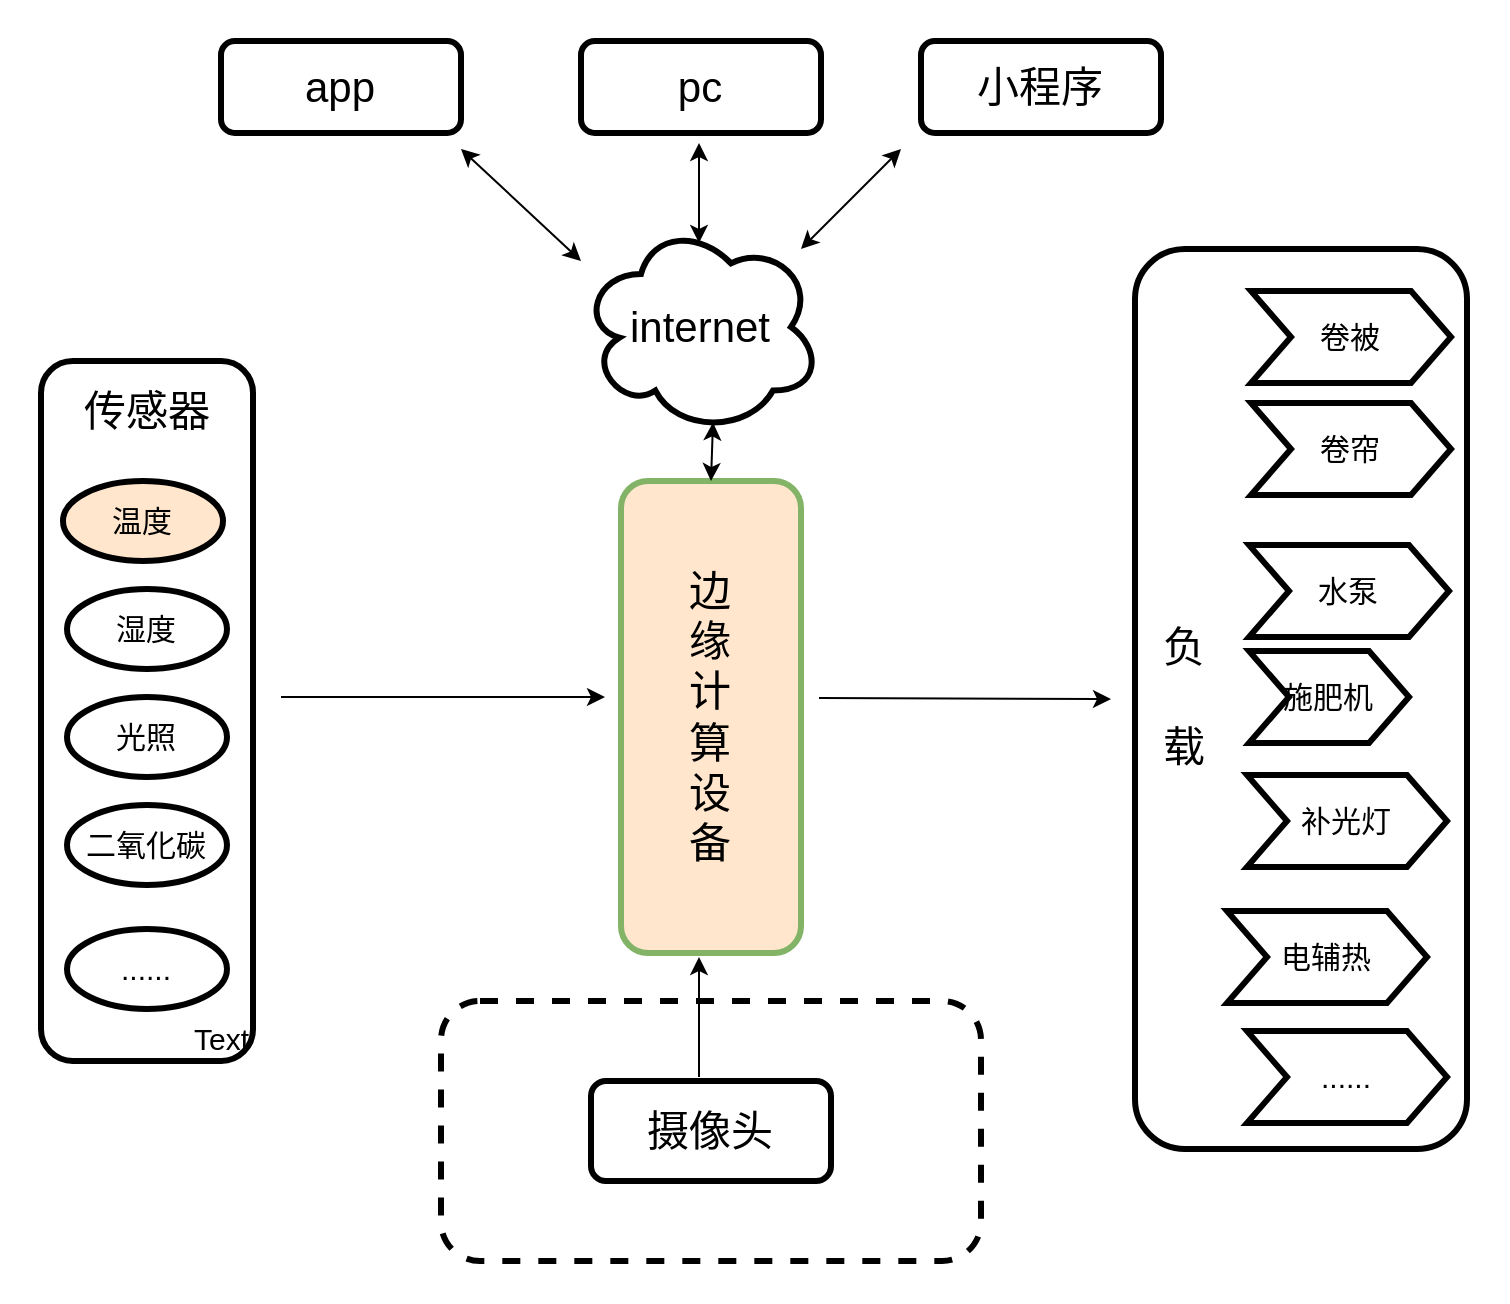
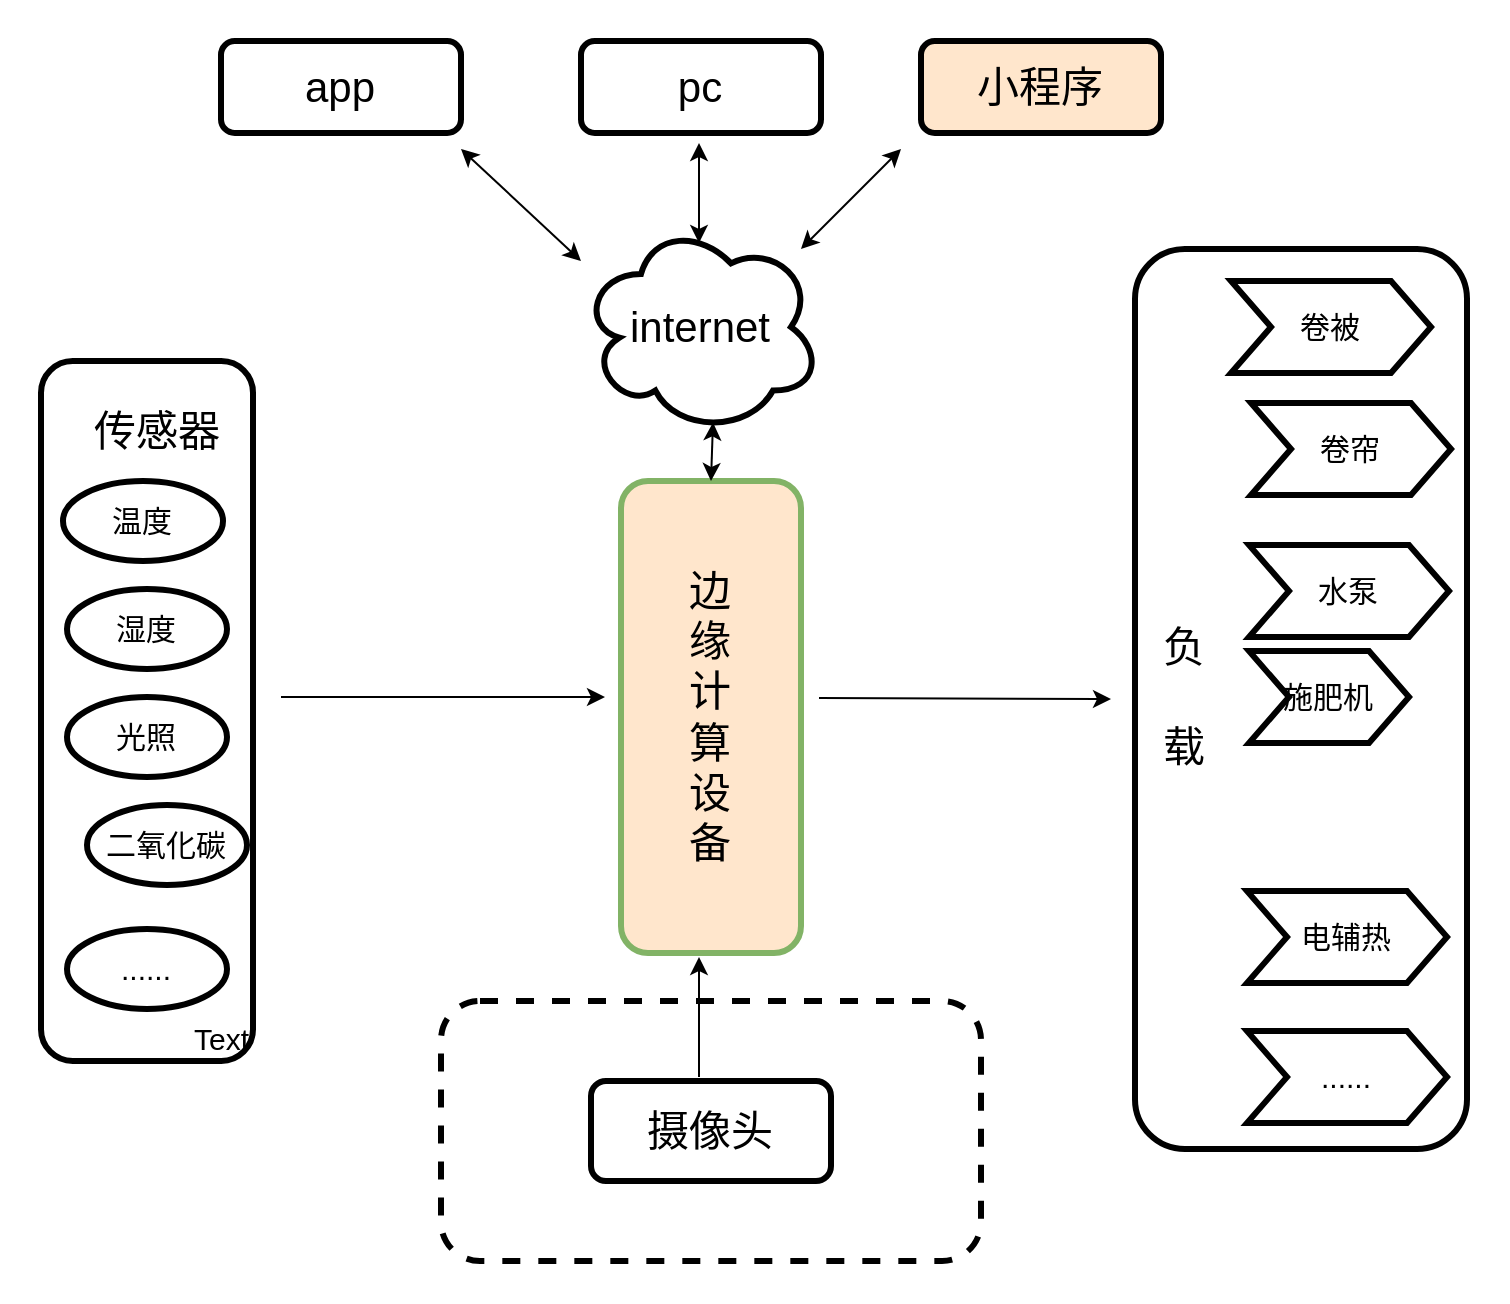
  <mxCell id="0" />
  <mxCell id="1" parent="0" />
  <mxCell id="2" value="边&lt;br style=&quot;font-size: 21px&quot;&gt;缘&lt;br style=&quot;font-size: 21px&quot;&gt;计&lt;br style=&quot;font-size: 21px&quot;&gt;算&lt;br&gt;设&lt;br&gt;备" style="rounded=1;whiteSpace=wrap;html=1;fontFamily=Helvetica;labelBorderColor=none;strokeWidth=3;fillColor=#ffe6cc;strokeColor=#82b366;fontSize=21;" vertex="1" parent="1"><mxGeometry x="310" y="240" width="90" height="236" as="geometry" /></mxCell>
  <mxCell id="3" value="internet" style="ellipse;shape=cloud;whiteSpace=wrap;html=1;strokeWidth=3;fontFamily=Helvetica;fontSize=21;" vertex="1" parent="1"><mxGeometry x="290" y="110" width="120" height="106" as="geometry" /></mxCell>
  <mxCell id="4" value="pc" style="rounded=1;whiteSpace=wrap;html=1;strokeWidth=3;fontFamily=Helvetica;fontSize=21;" vertex="1" parent="1"><mxGeometry x="290" y="20" width="120" height="46" as="geometry" /></mxCell>
  <mxCell id="5" value="app" style="rounded=1;whiteSpace=wrap;html=1;strokeWidth=3;fontFamily=Helvetica;fontSize=21;" vertex="1" parent="1"><mxGeometry x="110" y="20" width="120" height="46" as="geometry" /></mxCell>
- <mxCell id="6" value="小程序" style="rounded=1;whiteSpace=wrap;html=1;strokeWidth=3;fontFamily=Helvetica;fontSize=21;" vertex="1" parent="1"><mxGeometry x="460" y="20" width="120" height="46" as="geometry" /></mxCell>
+ <mxCell id="6" value="小程序" style="rounded=1;whiteSpace=wrap;html=1;strokeWidth=3;fontFamily=Helvetica;fontSize=21;fillColor=#ffe6cc;" vertex="1" parent="1"><mxGeometry x="460" y="20" width="120" height="46" as="geometry" /></mxCell>
  <mxCell id="7" value="摄像头" style="rounded=1;whiteSpace=wrap;html=1;strokeWidth=3;fontFamily=Helvetica;fontSize=21;" vertex="1" parent="1"><mxGeometry x="295" y="540" width="120" height="50" as="geometry" /></mxCell>
  <mxCell id="8" value="" style="endArrow=classic;startArrow=classic;html=1;fontFamily=Helvetica;fontSize=21;entryX=0.55;entryY=0.95;entryDx=0;entryDy=0;entryPerimeter=0;" edge="1" parent="1" target="3"><mxGeometry width="50" height="50" relative="1" as="geometry"><mxPoint x="355" y="240" as="sourcePoint" /><mxPoint x="355" y="220" as="targetPoint" /></mxGeometry></mxCell>
- <mxCell id="9" value="温度" style="ellipse;whiteSpace=wrap;html=1;strokeWidth=3;fontFamily=Helvetica;fontSize=15;fillColor=#ffe6cc;" vertex="1" parent="1"><mxGeometry x="31" y="240" width="80" height="40" as="geometry" /></mxCell>
+ <mxCell id="9" value="温度" style="ellipse;whiteSpace=wrap;html=1;strokeWidth=3;fontFamily=Helvetica;fontSize=15;" vertex="1" parent="1"><mxGeometry x="31" y="240" width="80" height="40" as="geometry" /></mxCell>
  <mxCell id="10" value="湿度" style="ellipse;whiteSpace=wrap;html=1;strokeWidth=3;fontFamily=Helvetica;fontSize=15;" vertex="1" parent="1"><mxGeometry x="33" y="294" width="80" height="40" as="geometry" /></mxCell>
  <mxCell id="11" value="光照" style="ellipse;whiteSpace=wrap;html=1;strokeWidth=3;fontFamily=Helvetica;fontSize=15;" vertex="1" parent="1"><mxGeometry x="33" y="348" width="80" height="40" as="geometry" /></mxCell>
- <mxCell id="12" value="二氧化碳" style="ellipse;whiteSpace=wrap;html=1;strokeWidth=3;fontFamily=Helvetica;fontSize=15;" vertex="1" parent="1"><mxGeometry x="33" y="402" width="80" height="40" as="geometry" /></mxCell>
+ <mxCell id="12" value="二氧化碳" style="ellipse;whiteSpace=wrap;html=1;strokeWidth=3;fontFamily=Helvetica;fontSize=15;" vertex="1" parent="1"><mxGeometry x="43" y="402" width="80" height="40" as="geometry" /></mxCell>
  <mxCell id="13" value="......" style="ellipse;whiteSpace=wrap;html=1;strokeWidth=3;fontFamily=Helvetica;fontSize=15;" vertex="1" parent="1"><mxGeometry x="33" y="464" width="80" height="40" as="geometry" /></mxCell>
  <mxCell id="14" value="Text" style="text;html=1;resizable=0;points=[];autosize=1;align=left;verticalAlign=top;spacingTop=-4;fontSize=15;fontFamily=Helvetica;" vertex="1" parent="1"><mxGeometry x="95" y="508" width="40" height="20" as="geometry" /></mxCell>
  <mxCell id="15" value="" style="rounded=1;whiteSpace=wrap;html=1;strokeWidth=3;fontFamily=Helvetica;fontSize=15;fillColor=none;" vertex="1" parent="1"><mxGeometry x="20" y="180" width="106" height="350" as="geometry" /></mxCell>
  <mxCell id="16" value="" style="endArrow=classic;html=1;fontFamily=Helvetica;fontSize=15;" edge="1" parent="1"><mxGeometry width="50" height="50" relative="1" as="geometry"><mxPoint x="140" y="348" as="sourcePoint" /><mxPoint x="302" y="348" as="targetPoint" /></mxGeometry></mxCell>
  <mxCell id="17" value="" style="endArrow=classic;html=1;fontFamily=Helvetica;fontSize=15;" edge="1" parent="1"><mxGeometry width="50" height="50" relative="1" as="geometry"><mxPoint x="409" y="348.5" as="sourcePoint" /><mxPoint x="555" y="349" as="targetPoint" /></mxGeometry></mxCell>
  <mxCell id="18" value="" style="endArrow=classic;html=1;fontFamily=Helvetica;fontSize=15;" edge="1" parent="1"><mxGeometry width="50" height="50" relative="1" as="geometry"><mxPoint x="349" y="538" as="sourcePoint" /><mxPoint x="349" y="478" as="targetPoint" /></mxGeometry></mxCell>
- <mxCell id="19" value="卷被" style="shape=step;perimeter=stepPerimeter;whiteSpace=wrap;html=1;fixedSize=1;strokeWidth=3;fillColor=none;fontFamily=Helvetica;fontSize=15;" vertex="1" parent="1"><mxGeometry x="625" y="145" width="100" height="46" as="geometry" /></mxCell>
+ <mxCell id="19" value="卷被" style="shape=step;perimeter=stepPerimeter;whiteSpace=wrap;html=1;fixedSize=1;strokeWidth=3;fillColor=none;fontFamily=Helvetica;fontSize=15;" vertex="1" parent="1"><mxGeometry x="615" y="140" width="100" height="46" as="geometry" /></mxCell>
  <mxCell id="20" value="卷帘" style="shape=step;perimeter=stepPerimeter;whiteSpace=wrap;html=1;fixedSize=1;strokeWidth=3;fillColor=none;fontFamily=Helvetica;fontSize=15;" vertex="1" parent="1"><mxGeometry x="625" y="201" width="100" height="46" as="geometry" /></mxCell>
  <mxCell id="21" value="水泵" style="shape=step;perimeter=stepPerimeter;whiteSpace=wrap;html=1;fixedSize=1;strokeWidth=3;fillColor=none;fontFamily=Helvetica;fontSize=15;" vertex="1" parent="1"><mxGeometry x="624" y="272" width="100" height="46" as="geometry" /></mxCell>
  <mxCell id="22" value="施肥机" style="shape=step;perimeter=stepPerimeter;whiteSpace=wrap;html=1;fixedSize=1;strokeWidth=3;fillColor=none;fontFamily=Helvetica;fontSize=15;" vertex="1" parent="1"><mxGeometry x="624" y="325" width="80" height="46" as="geometry" /></mxCell>
- <mxCell id="23" value="补光灯" style="shape=step;perimeter=stepPerimeter;whiteSpace=wrap;html=1;fixedSize=1;strokeWidth=3;fillColor=none;fontFamily=Helvetica;fontSize=15;" vertex="1" parent="1"><mxGeometry x="623" y="387" width="100" height="46" as="geometry" /></mxCell>
- <mxCell id="24" value="电辅热" style="shape=step;perimeter=stepPerimeter;whiteSpace=wrap;html=1;fixedSize=1;strokeWidth=3;fillColor=none;fontFamily=Helvetica;fontSize=15;" vertex="1" parent="1"><mxGeometry x="613" y="455" width="100" height="46" as="geometry" /></mxCell>
+ <mxCell id="24" value="电辅热" style="shape=step;perimeter=stepPerimeter;whiteSpace=wrap;html=1;fixedSize=1;strokeWidth=3;fillColor=none;fontFamily=Helvetica;fontSize=15;" vertex="1" parent="1"><mxGeometry x="623" y="445" width="100" height="46" as="geometry" /></mxCell>
  <mxCell id="25" value="......" style="shape=step;perimeter=stepPerimeter;whiteSpace=wrap;html=1;fixedSize=1;strokeWidth=3;fillColor=none;fontFamily=Helvetica;fontSize=15;" vertex="1" parent="1"><mxGeometry x="623" y="515" width="100" height="46" as="geometry" /></mxCell>
  <mxCell id="26" value="" style="rounded=1;whiteSpace=wrap;html=1;strokeWidth=3;fillColor=none;fontFamily=Helvetica;fontSize=15;" vertex="1" parent="1"><mxGeometry x="567" y="124" width="166" height="450" as="geometry" /></mxCell>
- <mxCell id="27" value="传感器" style="rounded=0;whiteSpace=wrap;html=1;strokeWidth=3;fillColor=none;fontFamily=Helvetica;fontSize=21;strokeColor=none;" vertex="1" parent="1"><mxGeometry x="29" y="188" width="89" height="34" as="geometry" /></mxCell>
+ <mxCell id="27" value="传感器" style="rounded=0;whiteSpace=wrap;html=1;strokeWidth=3;fillColor=none;fontFamily=Helvetica;fontSize=21;strokeColor=none;" vertex="1" parent="1"><mxGeometry x="34" y="198" width="89" height="34" as="geometry" /></mxCell>
  <mxCell id="28" value="负&lt;br style=&quot;font-size: 21px;&quot;&gt;&lt;br style=&quot;font-size: 21px;&quot;&gt;载" style="rounded=0;whiteSpace=wrap;html=1;strokeWidth=3;fillColor=none;fontFamily=Helvetica;fontSize=21;strokeColor=none;" vertex="1" parent="1"><mxGeometry x="567" y="255" width="50" height="186" as="geometry" /></mxCell>
  <mxCell id="29" value="" style="endArrow=classic;startArrow=classic;html=1;fontFamily=Helvetica;fontSize=21;" edge="1" parent="1"><mxGeometry width="50" height="50" relative="1" as="geometry"><mxPoint x="400" y="124" as="sourcePoint" /><mxPoint x="450" y="74" as="targetPoint" /><Array as="points" /></mxGeometry></mxCell>
  <mxCell id="30" value="" style="endArrow=classic;startArrow=classic;html=1;fontFamily=Helvetica;fontSize=21;" edge="1" parent="1"><mxGeometry width="50" height="50" relative="1" as="geometry"><mxPoint x="290" y="130" as="sourcePoint" /><mxPoint x="230" y="74" as="targetPoint" /></mxGeometry></mxCell>
  <mxCell id="31" value="" style="endArrow=classic;startArrow=classic;html=1;fontFamily=Helvetica;fontSize=21;" edge="1" parent="1"><mxGeometry width="50" height="50" relative="1" as="geometry"><mxPoint x="349" y="121" as="sourcePoint" /><mxPoint x="349" y="71" as="targetPoint" /></mxGeometry></mxCell>
  <mxCell id="32" value="" style="rounded=1;whiteSpace=wrap;html=1;strokeWidth=3;fillColor=none;fontFamily=Helvetica;fontSize=21;dashed=1;" vertex="1" parent="1"><mxGeometry x="220" y="500" width="270" height="130" as="geometry" /></mxCell>
